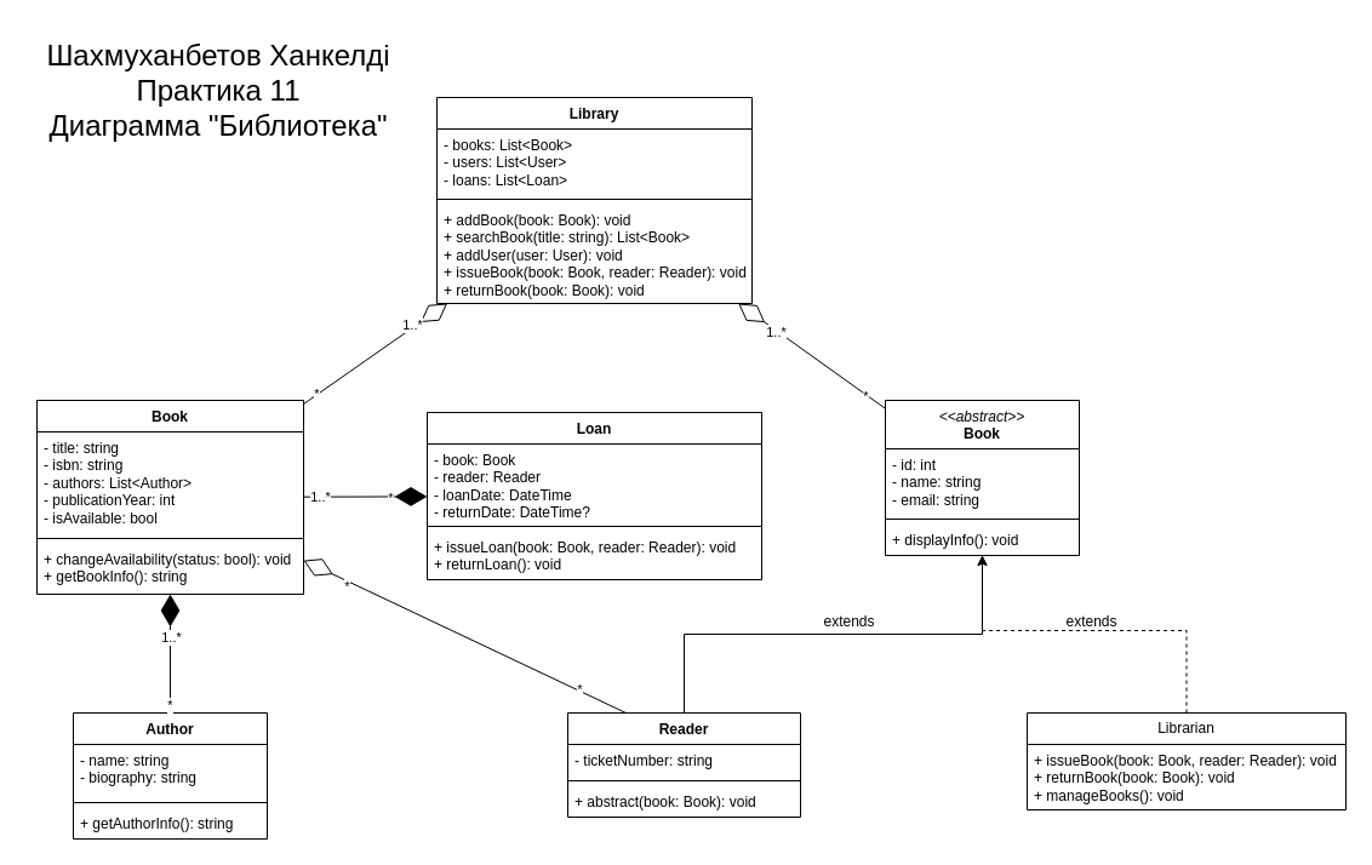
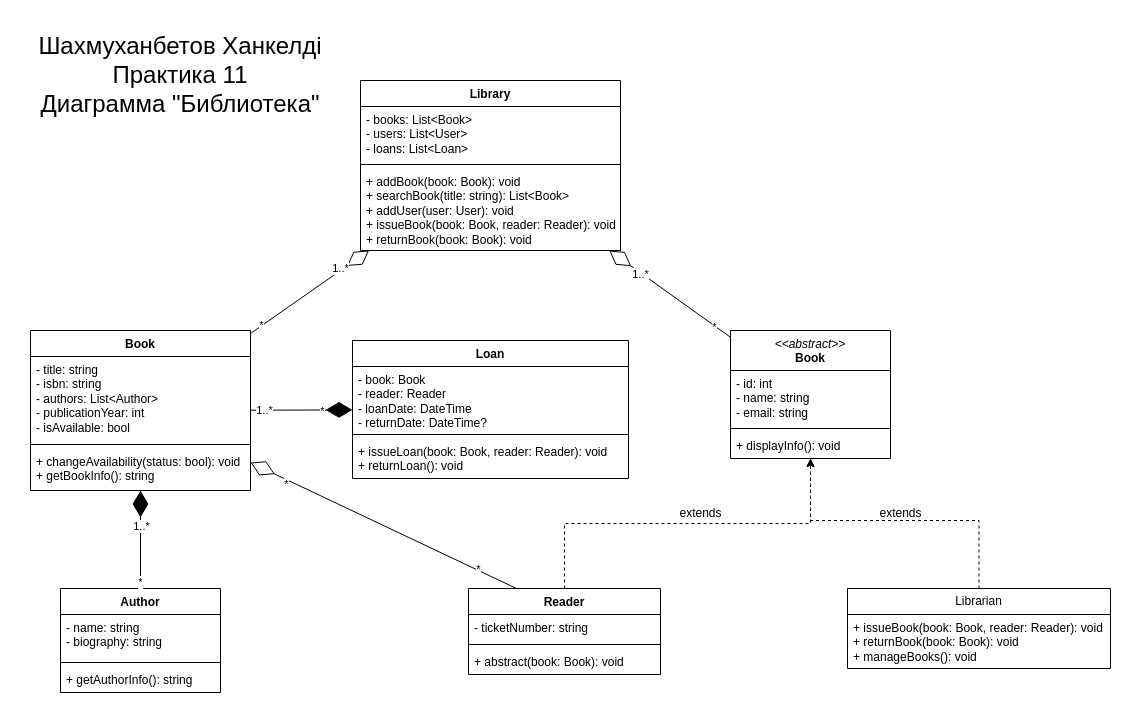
  <mxCell id="0" />
  <mxCell id="1" parent="0" />
  <mxCell id="2" value="Library" style="swimlane;fontStyle=1;align=center;verticalAlign=top;childLayout=stackLayout;horizontal=1;startSize=26;horizontalStack=0;resizeParent=1;resizeParentMax=0;resizeLast=0;collapsible=1;marginBottom=0;whiteSpace=wrap;html=1;" parent="1" vertex="1"><mxGeometry x="360" y="80" width="260" height="170" as="geometry" /></mxCell>
  <mxCell id="3" value="  - books: List&amp;lt;Book&amp;gt;&amp;nbsp;&lt;div&gt;- users: List&amp;lt;User&amp;gt;&amp;nbsp;&lt;/div&gt;&lt;div&gt;- loans: List&amp;lt;Loan&amp;gt;&lt;/div&gt;" style="text;strokeColor=none;fillColor=none;align=left;verticalAlign=top;spacingLeft=4;spacingRight=4;overflow=hidden;rotatable=0;points=[[0,0.5],[1,0.5]];portConstraint=eastwest;whiteSpace=wrap;html=1;" parent="2" vertex="1"><mxGeometry y="26" width="260" height="54" as="geometry" /></mxCell>
  <mxCell id="4" value="" style="line;strokeWidth=1;fillColor=none;align=left;verticalAlign=middle;spacingTop=-1;spacingLeft=3;spacingRight=3;rotatable=0;labelPosition=right;points=[];portConstraint=eastwest;strokeColor=inherit;" parent="2" vertex="1"><mxGeometry y="80" width="260" height="8" as="geometry" /></mxCell>
  <mxCell id="5" value="  + addBook(book: Book): void&lt;br&gt;&lt;div&gt;+ searchBook(title: string): List&amp;lt;Book&amp;gt;&lt;br&gt;  + addUser(user: User): void&lt;br&gt;  + issueBook(book: Book, reader: Reader): void&lt;br&gt;  + returnBook(book: Book): void&lt;/div&gt;" style="text;strokeColor=none;fillColor=none;align=left;verticalAlign=top;spacingLeft=4;spacingRight=4;overflow=hidden;rotatable=0;points=[[0,0.5],[1,0.5]];portConstraint=eastwest;whiteSpace=wrap;html=1;" parent="2" vertex="1"><mxGeometry y="88" width="260" height="82" as="geometry" /></mxCell>
  <mxCell id="6" value="Loan" style="swimlane;fontStyle=1;align=center;verticalAlign=top;childLayout=stackLayout;horizontal=1;startSize=26;horizontalStack=0;resizeParent=1;resizeParentMax=0;resizeLast=0;collapsible=1;marginBottom=0;whiteSpace=wrap;html=1;" parent="1" vertex="1"><mxGeometry x="352" y="340" width="276" height="138" as="geometry" /></mxCell>
  <mxCell id="7" value="&lt;div&gt;- book: Book&lt;/div&gt;&lt;div&gt;&lt;span style=&quot;background-color: initial;&quot;&gt;- reader: Reader&lt;/span&gt;&lt;/div&gt;&lt;div&gt;- loanDate: DateTime&lt;/div&gt;&lt;div&gt;- returnDate: DateTime?&lt;br&gt;&lt;/div&gt;" style="text;strokeColor=none;fillColor=none;align=left;verticalAlign=top;spacingLeft=4;spacingRight=4;overflow=hidden;rotatable=0;points=[[0,0.5],[1,0.5]];portConstraint=eastwest;whiteSpace=wrap;html=1;" parent="6" vertex="1"><mxGeometry y="26" width="276" height="64" as="geometry" /></mxCell>
  <mxCell id="8" value="" style="line;strokeWidth=1;fillColor=none;align=left;verticalAlign=middle;spacingTop=-1;spacingLeft=3;spacingRight=3;rotatable=0;labelPosition=right;points=[];portConstraint=eastwest;strokeColor=inherit;" parent="6" vertex="1"><mxGeometry y="90" width="276" height="8" as="geometry" /></mxCell>
  <mxCell id="9" value="&lt;div&gt;+ issueLoan(book: Book, reader: Reader): void&lt;/div&gt;&lt;div&gt;+ returnLoan(): void&lt;/div&gt;" style="text;strokeColor=none;fillColor=none;align=left;verticalAlign=top;spacingLeft=4;spacingRight=4;overflow=hidden;rotatable=0;points=[[0,0.5],[1,0.5]];portConstraint=eastwest;whiteSpace=wrap;html=1;" parent="6" vertex="1"><mxGeometry y="98" width="276" height="40" as="geometry" /></mxCell>
  <mxCell id="10" value="&lt;div&gt;&lt;i style=&quot;font-weight: 400;&quot;&gt;&amp;lt;&amp;lt;abstract&amp;gt;&amp;gt;&lt;/i&gt;&lt;br style=&quot;font-weight: 400;&quot;&gt;Book&lt;/div&gt;" style="swimlane;fontStyle=1;align=center;verticalAlign=top;childLayout=stackLayout;horizontal=1;startSize=40;horizontalStack=0;resizeParent=1;resizeParentMax=0;resizeLast=0;collapsible=1;marginBottom=0;whiteSpace=wrap;html=1;" parent="1" vertex="1"><mxGeometry x="730" y="330" width="160" height="128" as="geometry" /></mxCell>
  <mxCell id="11" value="&lt;div&gt;- id: int&lt;/div&gt;&lt;div&gt;- name: string&lt;/div&gt;&lt;div&gt;- email: string&lt;/div&gt;" style="text;strokeColor=none;fillColor=none;align=left;verticalAlign=top;spacingLeft=4;spacingRight=4;overflow=hidden;rotatable=0;points=[[0,0.5],[1,0.5]];portConstraint=eastwest;whiteSpace=wrap;html=1;" parent="10" vertex="1"><mxGeometry y="40" width="160" height="54" as="geometry" /></mxCell>
  <mxCell id="12" value="" style="line;strokeWidth=1;fillColor=none;align=left;verticalAlign=middle;spacingTop=-1;spacingLeft=3;spacingRight=3;rotatable=0;labelPosition=right;points=[];portConstraint=eastwest;strokeColor=inherit;" parent="10" vertex="1"><mxGeometry y="94" width="160" height="8" as="geometry" /></mxCell>
  <mxCell id="13" value="+ displayInfo(): void" style="text;strokeColor=none;fillColor=none;align=left;verticalAlign=top;spacingLeft=4;spacingRight=4;overflow=hidden;rotatable=0;points=[[0,0.5],[1,0.5]];portConstraint=eastwest;whiteSpace=wrap;html=1;" parent="10" vertex="1"><mxGeometry y="102" width="160" height="26" as="geometry" /></mxCell>
  <mxCell id="14" value="Book" style="swimlane;fontStyle=1;align=center;verticalAlign=top;childLayout=stackLayout;horizontal=1;startSize=26;horizontalStack=0;resizeParent=1;resizeParentMax=0;resizeLast=0;collapsible=1;marginBottom=0;whiteSpace=wrap;html=1;" parent="1" vertex="1"><mxGeometry x="30" y="330" width="220" height="160" as="geometry" /></mxCell>
  <mxCell id="15" value="&lt;div&gt;- title: string&lt;/div&gt;&lt;div&gt;- isbn: string&lt;/div&gt;&lt;div&gt;- authors: List&amp;lt;Author&amp;gt;&lt;/div&gt;&lt;div&gt;- publicationYear: int&lt;/div&gt;&lt;div&gt;&lt;span style=&quot;background-color: initial;&quot;&gt;- isAvailable: bool&lt;/span&gt;&lt;/div&gt;&lt;div&gt;&lt;br&gt;&lt;/div&gt;" style="text;strokeColor=none;fillColor=none;align=left;verticalAlign=top;spacingLeft=4;spacingRight=4;overflow=hidden;rotatable=0;points=[[0,0.5],[1,0.5]];portConstraint=eastwest;whiteSpace=wrap;html=1;" parent="14" vertex="1"><mxGeometry y="26" width="220" height="84" as="geometry" /></mxCell>
  <mxCell id="16" value="" style="line;strokeWidth=1;fillColor=none;align=left;verticalAlign=middle;spacingTop=-1;spacingLeft=3;spacingRight=3;rotatable=0;labelPosition=right;points=[];portConstraint=eastwest;strokeColor=inherit;" parent="14" vertex="1"><mxGeometry y="110" width="220" height="8" as="geometry" /></mxCell>
  <mxCell id="17" value="&lt;div&gt;+ changeAvailability(status: bool): void&lt;/div&gt;&lt;div&gt;&lt;span style=&quot;background-color: initial;&quot;&gt;+ getBookInfo(): string&lt;/span&gt;&lt;/div&gt;" style="text;strokeColor=none;fillColor=none;align=left;verticalAlign=top;spacingLeft=4;spacingRight=4;overflow=hidden;rotatable=0;points=[[0,0.5],[1,0.5]];portConstraint=eastwest;whiteSpace=wrap;html=1;" parent="14" vertex="1"><mxGeometry y="118" width="220" height="42" as="geometry" /></mxCell>
  <mxCell id="18" value="Author" style="swimlane;fontStyle=1;align=center;verticalAlign=top;childLayout=stackLayout;horizontal=1;startSize=26;horizontalStack=0;resizeParent=1;resizeParentMax=0;resizeLast=0;collapsible=1;marginBottom=0;whiteSpace=wrap;html=1;" parent="1" vertex="1"><mxGeometry x="60" y="588" width="160" height="104" as="geometry" /></mxCell>
  <mxCell id="19" value="&lt;div&gt;- name: string&lt;/div&gt;&lt;div&gt;- biography: string&lt;/div&gt;" style="text;strokeColor=none;fillColor=none;align=left;verticalAlign=top;spacingLeft=4;spacingRight=4;overflow=hidden;rotatable=0;points=[[0,0.5],[1,0.5]];portConstraint=eastwest;whiteSpace=wrap;html=1;" parent="18" vertex="1"><mxGeometry y="26" width="160" height="44" as="geometry" /></mxCell>
  <mxCell id="20" value="" style="line;strokeWidth=1;fillColor=none;align=left;verticalAlign=middle;spacingTop=-1;spacingLeft=3;spacingRight=3;rotatable=0;labelPosition=right;points=[];portConstraint=eastwest;strokeColor=inherit;" parent="18" vertex="1"><mxGeometry y="70" width="160" height="8" as="geometry" /></mxCell>
  <mxCell id="21" value="+ getAuthorInfo(): string" style="text;strokeColor=none;fillColor=none;align=left;verticalAlign=top;spacingLeft=4;spacingRight=4;overflow=hidden;rotatable=0;points=[[0,0.5],[1,0.5]];portConstraint=eastwest;whiteSpace=wrap;html=1;" parent="18" vertex="1"><mxGeometry y="78" width="160" height="26" as="geometry" /></mxCell>
- <mxCell id="22" style="edgeStyle=orthogonalEdgeStyle;rounded=0;orthogonalLoop=1;jettySize=auto;html=1;exitX=0.5;exitY=0;exitDx=0;exitDy=0;dashed=0;" parent="1" source="23" target="10" edge="1"><mxGeometry relative="1" as="geometry" /></mxCell>
+ <mxCell id="22" style="edgeStyle=orthogonalEdgeStyle;rounded=0;orthogonalLoop=1;jettySize=auto;html=1;exitX=0.5;exitY=0;exitDx=0;exitDy=0;dashed=1;" parent="1" source="23" target="10" edge="1"><mxGeometry relative="1" as="geometry" /></mxCell>
  <mxCell id="23" value="Reader" style="swimlane;fontStyle=1;align=center;verticalAlign=top;childLayout=stackLayout;horizontal=1;startSize=26;horizontalStack=0;resizeParent=1;resizeParentMax=0;resizeLast=0;collapsible=1;marginBottom=0;whiteSpace=wrap;html=1;" parent="1" vertex="1"><mxGeometry x="468" y="588" width="192" height="86" as="geometry" /></mxCell>
  <mxCell id="24" value="- ticketNumber: string" style="text;strokeColor=none;fillColor=none;align=left;verticalAlign=top;spacingLeft=4;spacingRight=4;overflow=hidden;rotatable=0;points=[[0,0.5],[1,0.5]];portConstraint=eastwest;whiteSpace=wrap;html=1;" parent="23" vertex="1"><mxGeometry y="26" width="192" height="26" as="geometry" /></mxCell>
  <mxCell id="25" value="" style="line;strokeWidth=1;fillColor=none;align=left;verticalAlign=middle;spacingTop=-1;spacingLeft=3;spacingRight=3;rotatable=0;labelPosition=right;points=[];portConstraint=eastwest;strokeColor=inherit;" parent="23" vertex="1"><mxGeometry y="52" width="192" height="8" as="geometry" /></mxCell>
  <mxCell id="26" value="&lt;div&gt;+ abstract(book: Book): void&lt;/div&gt;&lt;div&gt;&lt;br&gt;&lt;/div&gt;" style="text;strokeColor=none;fillColor=none;align=left;verticalAlign=top;spacingLeft=4;spacingRight=4;overflow=hidden;rotatable=0;points=[[0,0.5],[1,0.5]];portConstraint=eastwest;whiteSpace=wrap;html=1;" parent="23" vertex="1"><mxGeometry y="60" width="192" height="26" as="geometry" /></mxCell>
  <mxCell id="27" style="edgeStyle=orthogonalEdgeStyle;rounded=0;orthogonalLoop=1;jettySize=auto;html=1;exitX=0.5;exitY=0;exitDx=0;exitDy=0;dashed=1;" parent="1" source="28" target="10" edge="1"><mxGeometry relative="1" as="geometry"><Array as="points"><mxPoint x="979" y="520" /><mxPoint x="810" y="520" /></Array></mxGeometry></mxCell>
  <mxCell id="28" value="Librarian" style="swimlane;fontStyle=0;childLayout=stackLayout;horizontal=1;startSize=26;fillColor=none;horizontalStack=0;resizeParent=1;resizeParentMax=0;resizeLast=0;collapsible=1;marginBottom=0;whiteSpace=wrap;html=1;" parent="1" vertex="1"><mxGeometry x="847" y="588" width="263" height="80" as="geometry" /></mxCell>
  <mxCell id="29" value="&lt;div&gt;+ issueBook(book: Book, reader: Reader): void&lt;/div&gt;&lt;div&gt;+ returnBook(book: Book): void&lt;/div&gt;&lt;div&gt;+ manageBooks(): void&lt;/div&gt;" style="text;strokeColor=none;fillColor=none;align=left;verticalAlign=top;spacingLeft=4;spacingRight=4;overflow=hidden;rotatable=0;points=[[0,0.5],[1,0.5]];portConstraint=eastwest;whiteSpace=wrap;html=1;" parent="28" vertex="1"><mxGeometry y="26" width="263" height="54" as="geometry" /></mxCell>
  <mxCell id="30" value="" style="endArrow=diamondThin;endFill=0;endSize=24;html=1;rounded=0;exitX=0.25;exitY=0;exitDx=0;exitDy=0;" parent="1" source="23" target="14" edge="1"><mxGeometry width="160" relative="1" as="geometry"><mxPoint x="520" y="570" as="sourcePoint" /><mxPoint x="490" y="500" as="targetPoint" /></mxGeometry></mxCell>
  <mxCell id="31" value="*" style="edgeLabel;html=1;align=center;verticalAlign=middle;resizable=0;points=[];" vertex="1" connectable="0" parent="30"><mxGeometry x="0.715" y="4" relative="1" as="geometry"><mxPoint x="-1" as="offset" /></mxGeometry></mxCell>
  <mxCell id="32" value="*" style="edgeLabel;html=1;align=center;verticalAlign=middle;resizable=0;points=[];" vertex="1" connectable="0" parent="30"><mxGeometry x="-0.711" y="-1" relative="1" as="geometry"><mxPoint as="offset" /></mxGeometry></mxCell>
  <mxCell id="33" value="" style="endArrow=diamondThin;endFill=1;endSize=24;html=1;rounded=0;" parent="1" source="18" target="14" edge="1"><mxGeometry width="160" relative="1" as="geometry"><mxPoint x="130" y="540" as="sourcePoint" /><mxPoint x="290" y="540" as="targetPoint" /></mxGeometry></mxCell>
  <mxCell id="34" value="*" style="edgeLabel;html=1;align=center;verticalAlign=middle;resizable=0;points=[];" vertex="1" connectable="0" parent="33"><mxGeometry x="-0.854" y="1" relative="1" as="geometry"><mxPoint as="offset" /></mxGeometry></mxCell>
  <mxCell id="35" value="1..*" style="edgeLabel;html=1;align=center;verticalAlign=middle;resizable=0;points=[];" vertex="1" connectable="0" parent="33"><mxGeometry x="0.282" relative="1" as="geometry"><mxPoint as="offset" /></mxGeometry></mxCell>
  <mxCell id="36" value="" style="endArrow=diamondThin;endFill=1;endSize=24;html=1;rounded=0;" parent="1" source="14" target="6" edge="1"><mxGeometry width="160" relative="1" as="geometry"><mxPoint x="526" y="598" as="sourcePoint" /><mxPoint x="510" y="488" as="targetPoint" /></mxGeometry></mxCell>
  <mxCell id="37" value="*" style="edgeLabel;html=1;align=center;verticalAlign=middle;resizable=0;points=[];" vertex="1" connectable="0" parent="36"><mxGeometry x="0.388" y="-1" relative="1" as="geometry"><mxPoint as="offset" /></mxGeometry></mxCell>
  <mxCell id="38" value="1..*" style="edgeLabel;html=1;align=center;verticalAlign=middle;resizable=0;points=[];" vertex="1" connectable="0" parent="36"><mxGeometry x="-0.729" relative="1" as="geometry"><mxPoint as="offset" /></mxGeometry></mxCell>
  <mxCell id="39" value="" style="endArrow=diamondThin;endFill=0;endSize=24;html=1;rounded=0;" parent="1" source="14" target="2" edge="1"><mxGeometry width="160" relative="1" as="geometry"><mxPoint x="300" y="426" as="sourcePoint" /><mxPoint x="362" y="424" as="targetPoint" /></mxGeometry></mxCell>
  <mxCell id="40" value="1..*" style="edgeLabel;html=1;align=center;verticalAlign=middle;resizable=0;points=[];" vertex="1" connectable="0" parent="39"><mxGeometry x="0.533" y="2" relative="1" as="geometry"><mxPoint as="offset" /></mxGeometry></mxCell>
  <mxCell id="41" value="*" style="edgeLabel;html=1;align=center;verticalAlign=middle;resizable=0;points=[];" vertex="1" connectable="0" parent="39"><mxGeometry x="-0.805" y="1" relative="1" as="geometry"><mxPoint as="offset" /></mxGeometry></mxCell>
  <mxCell id="42" value="" style="endArrow=diamondThin;endFill=0;endSize=24;html=1;rounded=0;" parent="1" source="10" target="2" edge="1"><mxGeometry width="160" relative="1" as="geometry"><mxPoint x="500" y="350" as="sourcePoint" /><mxPoint x="500" y="260" as="targetPoint" /></mxGeometry></mxCell>
  <mxCell id="43" value="1..*" style="edgeLabel;html=1;align=center;verticalAlign=middle;resizable=0;points=[];" vertex="1" connectable="0" parent="42"><mxGeometry x="0.483" relative="1" as="geometry"><mxPoint y="1" as="offset" /></mxGeometry></mxCell>
  <mxCell id="44" value="*" style="edgeLabel;html=1;align=center;verticalAlign=middle;resizable=0;points=[];" vertex="1" connectable="0" parent="42"><mxGeometry x="-0.746" y="1" relative="1" as="geometry"><mxPoint as="offset" /></mxGeometry></mxCell>
  <mxCell id="45" value="&lt;font style=&quot;font-size: 24px;&quot;&gt;Шахмуханбетов Ханкелді&lt;/font&gt;&lt;div&gt;&lt;font style=&quot;font-size: 24px;&quot;&gt;Практика 11&lt;/font&gt;&lt;/div&gt;&lt;div&gt;&lt;font style=&quot;font-size: 24px;&quot;&gt;Диаграмма &quot;Библиотека&quot;&lt;/font&gt;&lt;/div&gt;" style="text;html=1;align=center;verticalAlign=middle;whiteSpace=wrap;rounded=0;" parent="1" vertex="1"><mxGeometry y="20" width="320" height="110" as="geometry" x="20" /></mxCell>
  <mxCell id="46" value="&lt;span style=&quot;font-weight: normal;&quot;&gt;extends&lt;/span&gt;" style="text;align=center;fontStyle=1;verticalAlign=middle;spacingLeft=3;spacingRight=3;strokeColor=none;rotatable=0;points=[[0,0.5],[1,0.5]];portConstraint=eastwest;html=1;" parent="1" vertex="1"><mxGeometry x="860" y="500" width="80" height="26" as="geometry" /></mxCell>
  <mxCell id="47" value="&lt;span style=&quot;font-weight: normal;&quot;&gt;extends&lt;/span&gt;" style="text;align=center;fontStyle=1;verticalAlign=middle;spacingLeft=3;spacingRight=3;strokeColor=none;rotatable=0;points=[[0,0.5],[1,0.5]];portConstraint=eastwest;html=1;" parent="1" vertex="1"><mxGeometry x="660" y="500" width="80" height="26" as="geometry" /></mxCell>
